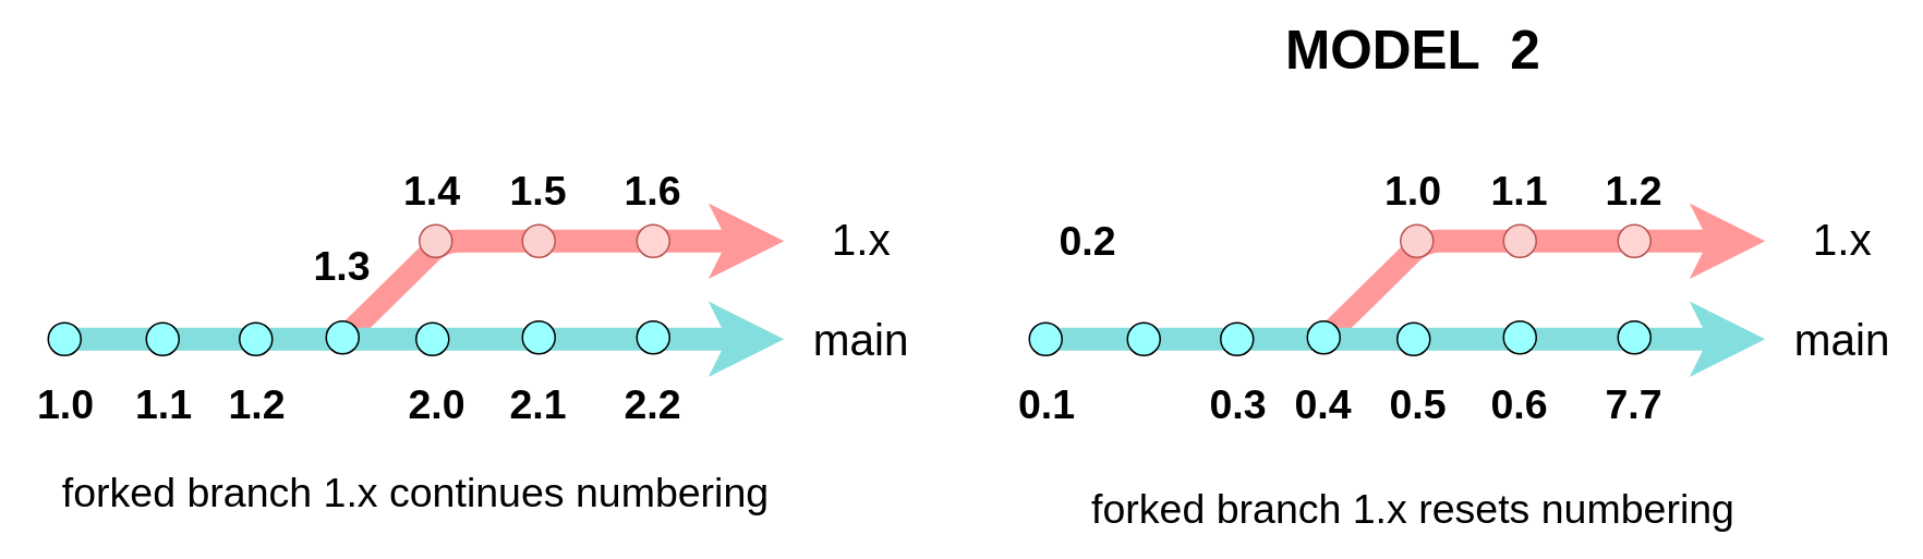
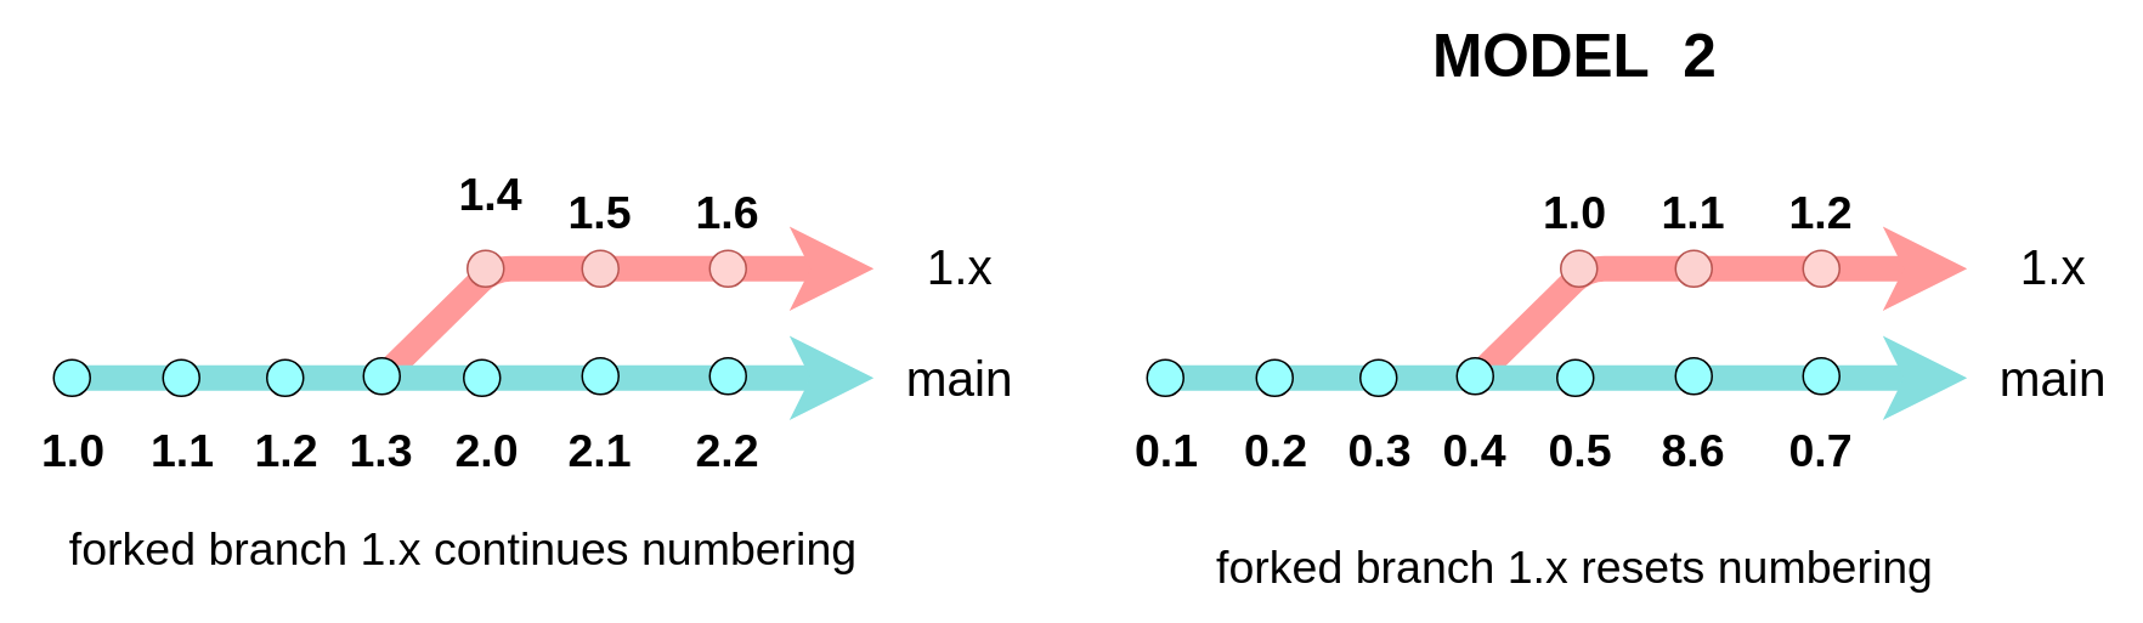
  <mxCell id="0" />
  <mxCell id="1" parent="0" />
  <mxCell id="2" value="" style="group" parent="1" vertex="1" connectable="0"><mxGeometry x="20" y="20" width="534" height="300" as="geometry" /></mxCell>
  <mxCell id="3" value="" style="endArrow=classic;html=1;startSize=2;endSize=1;strokeWidth=14;strokeColor=#FF9999;endFill=1;" parent="2" edge="1"><mxGeometry y="-20" width="50" height="50" as="geometry"><mxPoint x="189" y="187" as="sourcePoint" /><mxPoint x="459" y="127" as="targetPoint" /><Array as="points"><mxPoint x="250" y="127" /></Array></mxGeometry></mxCell>
  <mxCell id="4" value="" style="endArrow=classic;html=1;strokeWidth=14;fillColor=#fff2cc;strokeColor=#85DEDE;endFill=1;endSize=1;startSize=2;" parent="2" edge="1"><mxGeometry y="-20" width="50" height="50" as="geometry"><mxPoint x="19" y="187" as="sourcePoint" /><mxPoint x="459" y="187" as="targetPoint" /><Array as="points" /></mxGeometry></mxCell>
  <mxCell id="5" value="1.0" style="text;html=1;strokeColor=none;fillColor=none;align=center;verticalAlign=middle;whiteSpace=wrap;rounded=0;fontStyle=1;fontFamily=Helvetica;fontSize=25;" parent="2" vertex="1"><mxGeometry y="216" width="40" height="20" as="geometry" /></mxCell>
  <mxCell id="6" value="1.1" style="text;html=1;strokeColor=none;fillColor=none;align=center;verticalAlign=middle;whiteSpace=wrap;rounded=0;fontStyle=1;fontFamily=Helvetica;fontSize=25;" parent="2" vertex="1"><mxGeometry x="60" y="216" width="40" height="20" as="geometry" /></mxCell>
  <mxCell id="7" value="1.2" style="text;html=1;strokeColor=none;fillColor=none;align=center;verticalAlign=middle;whiteSpace=wrap;rounded=0;fontStyle=1;fontFamily=Helvetica;fontSize=25;" parent="2" vertex="1"><mxGeometry x="117" y="216" width="40" height="20" as="geometry" /></mxCell>
  <mxCell id="8" value="" style="ellipse;whiteSpace=wrap;html=1;aspect=fixed;fontFamily=Helvetica;fontSize=25;fillColor=#99FFFF;" parent="2" vertex="1"><mxGeometry x="9" y="177" width="20" height="20" as="geometry" /></mxCell>
  <mxCell id="9" value="" style="ellipse;whiteSpace=wrap;html=1;aspect=fixed;fontFamily=Helvetica;fontSize=25;fillColor=#99FFFF;" parent="2" vertex="1"><mxGeometry x="69" y="177" width="20" height="20" as="geometry" /></mxCell>
  <mxCell id="10" value="" style="ellipse;whiteSpace=wrap;html=1;aspect=fixed;fontFamily=Helvetica;fontSize=25;fillColor=#99FFFF;" parent="2" vertex="1"><mxGeometry x="126" y="177" width="20" height="20" as="geometry" /></mxCell>
  <mxCell id="11" value="" style="ellipse;whiteSpace=wrap;html=1;aspect=fixed;fontFamily=Helvetica;fontSize=25;fillColor=#99FFFF;" parent="2" vertex="1"><mxGeometry x="179" y="176" width="20" height="20" as="geometry" /></mxCell>
  <mxCell id="12" value="" style="ellipse;whiteSpace=wrap;html=1;aspect=fixed;fontFamily=Helvetica;fontSize=25;fillColor=#99FFFF;" parent="2" vertex="1"><mxGeometry x="234" y="177" width="20" height="20" as="geometry" /></mxCell>
  <mxCell id="13" value="" style="ellipse;whiteSpace=wrap;html=1;aspect=fixed;fontFamily=Helvetica;fontSize=25;fillColor=#99FFFF;" parent="2" vertex="1"><mxGeometry x="299" y="176" width="20" height="20" as="geometry" /></mxCell>
  <mxCell id="14" value="" style="ellipse;whiteSpace=wrap;html=1;aspect=fixed;fontFamily=Helvetica;fontSize=25;fillColor=#99FFFF;" parent="2" vertex="1"><mxGeometry x="369" y="176" width="20" height="20" as="geometry" /></mxCell>
- <mxCell id="15" value="1.3" style="text;html=1;strokeColor=none;fillColor=none;align=center;verticalAlign=middle;whiteSpace=wrap;rounded=0;fontStyle=1;fontFamily=Helvetica;fontSize=25;" parent="2" vertex="1"><mxGeometry x="169" y="131" width="40" height="20" as="geometry" /></mxCell>
- <mxCell id="16" value="1.4" style="text;html=1;strokeColor=none;fillColor=none;align=center;verticalAlign=middle;whiteSpace=wrap;rounded=0;fontStyle=1;fontFamily=Helvetica;fontSize=25;" parent="2" vertex="1"><mxGeometry x="224" y="85" width="40" height="20" as="geometry" /></mxCell>
+ <mxCell id="15" value="1.3" style="text;html=1;strokeColor=none;fillColor=none;align=center;verticalAlign=middle;whiteSpace=wrap;rounded=0;fontStyle=1;fontFamily=Helvetica;fontSize=25;" parent="2" vertex="1"><mxGeometry x="169" y="216" width="40" height="20" as="geometry" /></mxCell>
+ <mxCell id="16" value="1.4" style="text;html=1;strokeColor=none;fillColor=none;align=center;verticalAlign=middle;whiteSpace=wrap;rounded=0;fontStyle=1;fontFamily=Helvetica;fontSize=25;" parent="2" vertex="1"><mxGeometry x="229" y="75" width="40" height="20" as="geometry" /></mxCell>
  <mxCell id="17" value="1.5" style="text;html=1;strokeColor=none;fillColor=none;align=center;verticalAlign=middle;whiteSpace=wrap;rounded=0;fontStyle=1;fontFamily=Helvetica;fontSize=25;" parent="2" vertex="1"><mxGeometry x="289" y="85" width="40" height="20" as="geometry" /></mxCell>
  <mxCell id="18" value="1.6" style="text;html=1;strokeColor=none;fillColor=none;align=center;verticalAlign=middle;whiteSpace=wrap;rounded=0;fontStyle=1;fontFamily=Helvetica;fontSize=25;" parent="2" vertex="1"><mxGeometry x="359" y="85" width="40" height="20" as="geometry" /></mxCell>
  <mxCell id="19" value="2.0" style="text;html=1;strokeColor=none;fillColor=none;align=center;verticalAlign=middle;whiteSpace=wrap;rounded=0;fontStyle=1;fontFamily=Helvetica;fontSize=25;" parent="2" vertex="1"><mxGeometry x="227" y="216" width="40" height="20" as="geometry" /></mxCell>
  <mxCell id="20" value="2.1" style="text;html=1;strokeColor=none;fillColor=none;align=center;verticalAlign=middle;whiteSpace=wrap;rounded=0;fontStyle=1;fontFamily=Helvetica;fontSize=25;" parent="2" vertex="1"><mxGeometry x="289" y="216" width="40" height="20" as="geometry" /></mxCell>
  <mxCell id="21" value="2.2" style="text;html=1;strokeColor=none;fillColor=none;align=center;verticalAlign=middle;whiteSpace=wrap;rounded=0;fontStyle=1;fontFamily=Helvetica;fontSize=25;" parent="2" vertex="1"><mxGeometry x="359" y="216" width="40" height="20" as="geometry" /></mxCell>
  <mxCell id="22" value="" style="ellipse;whiteSpace=wrap;html=1;aspect=fixed;fontFamily=Helvetica;fontSize=25;strokeColor=#b85450;fillColor=#FCD2D0;" parent="2" vertex="1"><mxGeometry x="236" y="117" width="20" height="20" as="geometry" /></mxCell>
  <mxCell id="23" value="" style="ellipse;whiteSpace=wrap;html=1;aspect=fixed;fontFamily=Helvetica;fontSize=25;strokeColor=#b85450;fillColor=#FCD2D0;" parent="2" vertex="1"><mxGeometry x="299" y="117" width="20" height="20" as="geometry" /></mxCell>
  <mxCell id="24" value="" style="ellipse;whiteSpace=wrap;html=1;aspect=fixed;fontFamily=Helvetica;fontSize=25;strokeColor=#b85450;fillColor=#FFD4D2;" parent="2" vertex="1"><mxGeometry x="369" y="117" width="20" height="20" as="geometry" /></mxCell>
  <mxCell id="25" value="forked branch 1.x continues numbering" style="text;html=1;strokeColor=none;fillColor=none;align=center;verticalAlign=middle;whiteSpace=wrap;rounded=0;fontFamily=Helvetica;fontSize=25;" parent="2" vertex="1"><mxGeometry x="14" y="270" width="440" height="20" as="geometry" /></mxCell>
  <mxCell id="26" value="main" style="text;html=1;strokeColor=none;fillColor=none;align=center;verticalAlign=middle;whiteSpace=wrap;rounded=0;fontFamily=Helvetica;fontSize=27;" parent="2" vertex="1"><mxGeometry x="479" y="178" width="55" height="20" as="geometry" /></mxCell>
  <mxCell id="27" value="1.x" style="text;html=1;strokeColor=none;fillColor=none;align=center;verticalAlign=middle;whiteSpace=wrap;rounded=0;fontFamily=Helvetica;fontSize=27;" parent="2" vertex="1"><mxGeometry x="479" y="117" width="55" height="20" as="geometry" /></mxCell>
  <mxCell id="28" value="" style="group" parent="1" vertex="1" connectable="0"><mxGeometry x="620" y="20" width="534" height="300" as="geometry" /></mxCell>
  <mxCell id="29" value="" style="endArrow=classic;html=1;startSize=2;endSize=1;strokeWidth=14;strokeColor=#FF9999;endFill=1;" parent="28" edge="1"><mxGeometry y="-20" width="50" height="50" as="geometry"><mxPoint x="189" y="187" as="sourcePoint" /><mxPoint x="459" y="127" as="targetPoint" /><Array as="points"><mxPoint x="250" y="127" /></Array></mxGeometry></mxCell>
  <mxCell id="30" value="" style="endArrow=classic;html=1;strokeWidth=14;fillColor=#fff2cc;strokeColor=#85DEDE;endFill=1;endSize=1;startSize=2;" parent="28" edge="1"><mxGeometry y="-20" width="50" height="50" as="geometry"><mxPoint x="19" y="187" as="sourcePoint" /><mxPoint x="459" y="187" as="targetPoint" /><Array as="points" /></mxGeometry></mxCell>
  <mxCell id="31" value="0.1" style="text;html=1;strokeColor=none;fillColor=none;align=center;verticalAlign=middle;whiteSpace=wrap;rounded=0;fontStyle=1;fontFamily=Helvetica;fontSize=25;" parent="28" vertex="1"><mxGeometry y="216" width="40" height="20" as="geometry" /></mxCell>
- <mxCell id="32" value="0.2" style="text;html=1;strokeColor=none;fillColor=none;align=center;verticalAlign=middle;whiteSpace=wrap;rounded=0;fontStyle=1;fontFamily=Helvetica;fontSize=25;" parent="28" vertex="1"><mxGeometry x="25" y="116" width="40" height="20" as="geometry" /></mxCell>
+ <mxCell id="32" value="0.2" style="text;html=1;strokeColor=none;fillColor=none;align=center;verticalAlign=middle;whiteSpace=wrap;rounded=0;fontStyle=1;fontFamily=Helvetica;fontSize=25;" parent="28" vertex="1"><mxGeometry x="60" y="216" width="40" height="20" as="geometry" /></mxCell>
  <mxCell id="33" value="0.3" style="text;html=1;strokeColor=none;fillColor=none;align=center;verticalAlign=middle;whiteSpace=wrap;rounded=0;fontStyle=1;fontFamily=Helvetica;fontSize=25;" parent="28" vertex="1"><mxGeometry x="117" y="216" width="40" height="20" as="geometry" /></mxCell>
  <mxCell id="34" value="" style="ellipse;whiteSpace=wrap;html=1;aspect=fixed;fontFamily=Helvetica;fontSize=25;fillColor=#99FFFF;" parent="28" vertex="1"><mxGeometry x="9" y="177" width="20" height="20" as="geometry" /></mxCell>
  <mxCell id="35" value="" style="ellipse;whiteSpace=wrap;html=1;aspect=fixed;fontFamily=Helvetica;fontSize=25;fillColor=#99FFFF;" parent="28" vertex="1"><mxGeometry x="69" y="177" width="20" height="20" as="geometry" /></mxCell>
  <mxCell id="36" value="" style="ellipse;whiteSpace=wrap;html=1;aspect=fixed;fontFamily=Helvetica;fontSize=25;fillColor=#99FFFF;" parent="28" vertex="1"><mxGeometry x="126" y="177" width="20" height="20" as="geometry" /></mxCell>
  <mxCell id="37" value="" style="ellipse;whiteSpace=wrap;html=1;aspect=fixed;fontFamily=Helvetica;fontSize=25;fillColor=#99FFFF;" parent="28" vertex="1"><mxGeometry x="179" y="176" width="20" height="20" as="geometry" /></mxCell>
  <mxCell id="38" value="" style="ellipse;whiteSpace=wrap;html=1;aspect=fixed;fontFamily=Helvetica;fontSize=25;fillColor=#99FFFF;" parent="28" vertex="1"><mxGeometry x="234" y="177" width="20" height="20" as="geometry" /></mxCell>
  <mxCell id="39" value="" style="ellipse;whiteSpace=wrap;html=1;aspect=fixed;fontFamily=Helvetica;fontSize=25;fillColor=#99FFFF;" parent="28" vertex="1"><mxGeometry x="299" y="176" width="20" height="20" as="geometry" /></mxCell>
  <mxCell id="40" value="" style="ellipse;whiteSpace=wrap;html=1;aspect=fixed;fontFamily=Helvetica;fontSize=25;fillColor=#99FFFF;" parent="28" vertex="1"><mxGeometry x="369" y="176" width="20" height="20" as="geometry" /></mxCell>
  <mxCell id="41" value="0.4" style="text;html=1;strokeColor=none;fillColor=none;align=center;verticalAlign=middle;whiteSpace=wrap;rounded=0;fontStyle=1;fontFamily=Helvetica;fontSize=25;" parent="28" vertex="1"><mxGeometry x="169" y="216" width="40" height="20" as="geometry" /></mxCell>
  <mxCell id="42" value="1.0" style="text;html=1;strokeColor=none;fillColor=none;align=center;verticalAlign=middle;whiteSpace=wrap;rounded=0;fontStyle=1;fontFamily=Helvetica;fontSize=25;" parent="28" vertex="1"><mxGeometry x="224" y="85" width="40" height="20" as="geometry" /></mxCell>
  <mxCell id="43" value="1.1" style="text;html=1;strokeColor=none;fillColor=none;align=center;verticalAlign=middle;whiteSpace=wrap;rounded=0;fontStyle=1;fontFamily=Helvetica;fontSize=25;" parent="28" vertex="1"><mxGeometry x="289" y="85" width="40" height="20" as="geometry" /></mxCell>
  <mxCell id="44" value="1.2" style="text;html=1;strokeColor=none;fillColor=none;align=center;verticalAlign=middle;whiteSpace=wrap;rounded=0;fontStyle=1;fontFamily=Helvetica;fontSize=25;" parent="28" vertex="1"><mxGeometry x="359" y="85" width="40" height="20" as="geometry" /></mxCell>
  <mxCell id="45" value="0.5" style="text;html=1;strokeColor=none;fillColor=none;align=center;verticalAlign=middle;whiteSpace=wrap;rounded=0;fontStyle=1;fontFamily=Helvetica;fontSize=25;" parent="28" vertex="1"><mxGeometry x="227" y="216" width="40" height="20" as="geometry" /></mxCell>
- <mxCell id="46" value="0.6" style="text;html=1;strokeColor=none;fillColor=none;align=center;verticalAlign=middle;whiteSpace=wrap;rounded=0;fontStyle=1;fontFamily=Helvetica;fontSize=25;" parent="28" vertex="1"><mxGeometry x="289" y="216" width="40" height="20" as="geometry" /></mxCell>
- <mxCell id="47" value="7.7" style="text;html=1;strokeColor=none;fillColor=none;align=center;verticalAlign=middle;whiteSpace=wrap;rounded=0;fontStyle=1;fontFamily=Helvetica;fontSize=25;" parent="28" vertex="1"><mxGeometry x="359" y="216" width="40" height="20" as="geometry" /></mxCell>
+ <mxCell id="46" value="8.6" style="text;html=1;strokeColor=none;fillColor=none;align=center;verticalAlign=middle;whiteSpace=wrap;rounded=0;fontStyle=1;fontFamily=Helvetica;fontSize=25;" parent="28" vertex="1"><mxGeometry x="289" y="216" width="40" height="20" as="geometry" /></mxCell>
+ <mxCell id="47" value="0.7" style="text;html=1;strokeColor=none;fillColor=none;align=center;verticalAlign=middle;whiteSpace=wrap;rounded=0;fontStyle=1;fontFamily=Helvetica;fontSize=25;" parent="28" vertex="1"><mxGeometry x="359" y="216" width="40" height="20" as="geometry" /></mxCell>
  <mxCell id="48" value="" style="ellipse;whiteSpace=wrap;html=1;aspect=fixed;fontFamily=Helvetica;fontSize=25;strokeColor=#b85450;fillColor=#FCD2D0;" parent="28" vertex="1"><mxGeometry x="236" y="117" width="20" height="20" as="geometry" /></mxCell>
  <mxCell id="49" value="" style="ellipse;whiteSpace=wrap;html=1;aspect=fixed;fontFamily=Helvetica;fontSize=25;strokeColor=#b85450;fillColor=#FCD2D0;" parent="28" vertex="1"><mxGeometry x="299" y="117" width="20" height="20" as="geometry" /></mxCell>
  <mxCell id="50" value="" style="ellipse;whiteSpace=wrap;html=1;aspect=fixed;fontFamily=Helvetica;fontSize=25;strokeColor=#b85450;fillColor=#FFD4D2;" parent="28" vertex="1"><mxGeometry x="369" y="117" width="20" height="20" as="geometry" /></mxCell>
  <mxCell id="51" value="forked branch 1.x resets numbering" style="text;html=1;strokeColor=none;fillColor=none;align=center;verticalAlign=middle;whiteSpace=wrap;rounded=0;fontFamily=Helvetica;fontSize=25;" parent="28" vertex="1"><mxGeometry x="24" y="280" width="440" height="20" as="geometry" /></mxCell>
  <mxCell id="52" value="MODEL&amp;nbsp; 2" style="text;html=1;strokeColor=none;fillColor=none;align=center;verticalAlign=middle;whiteSpace=wrap;rounded=0;fontFamily=Helvetica;fontSize=33;fontStyle=1" parent="28" vertex="1"><mxGeometry x="149" width="190" height="20" as="geometry" /></mxCell>
  <mxCell id="53" value="main" style="text;html=1;strokeColor=none;fillColor=none;align=center;verticalAlign=middle;whiteSpace=wrap;rounded=0;fontFamily=Helvetica;fontSize=27;" parent="28" vertex="1"><mxGeometry x="479" y="178" width="55" height="20" as="geometry" /></mxCell>
  <mxCell id="54" value="1.x" style="text;html=1;strokeColor=none;fillColor=none;align=center;verticalAlign=middle;whiteSpace=wrap;rounded=0;fontFamily=Helvetica;fontSize=27;" parent="28" vertex="1"><mxGeometry x="479" y="117" width="55" height="20" as="geometry" /></mxCell>
